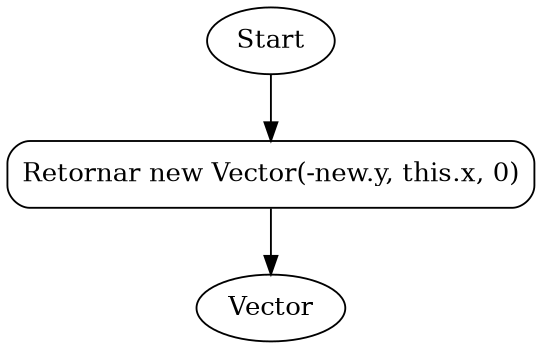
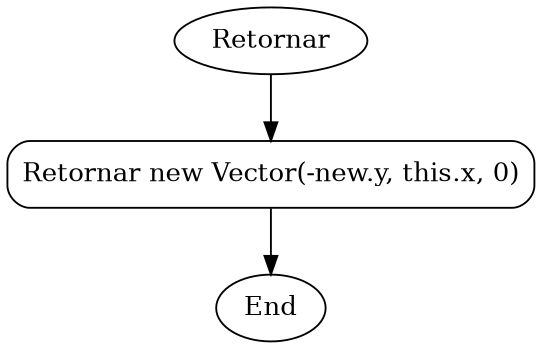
  digraph {
    rankdir=TB
    node [shape=ellipse style=rounded]
    n1 [label="Retornar new Vector(-new.y, this.x, 0)" shape=box]
-   Start
-   End [label=Vector]
+   Start [label=Retornar]
+   End
    n1 -> End
    Start -> n1
  }
